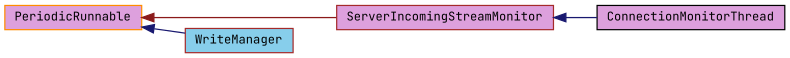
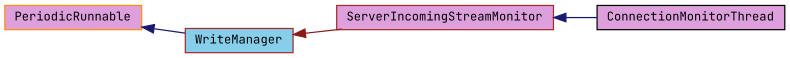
  digraph {
    fontname="JetBrains Mono"
    rankdir=LR
    node [color=brown fillcolor=plum fontname="JetBrains Mono" fontsize=10 shape=record style=filled]
    edge [color=midnightblue dir=back fontname="JetBrains Mono" fontsize=10 labelfontname=FreeSans labelfontsize=10 style=solid]
    n1 [color=darkorange fontcolor=black height=0.2 label=PeriodicRunnable width=0.4]
    n2 [height=0.2 label=ServerIncomingStreamMonitor width=0.4]
    n3 [fillcolor=skyblue height=0.2 label=WriteManager width=0.4]
    n4 [color=black height=0.2 label=ConnectionMonitorThread width=0.4]
-   n1 -> n2 [color=firebrick4]
+   n3 -> n2 [color=firebrick4]
    n1 -> n3
    n2 -> n4
  }
